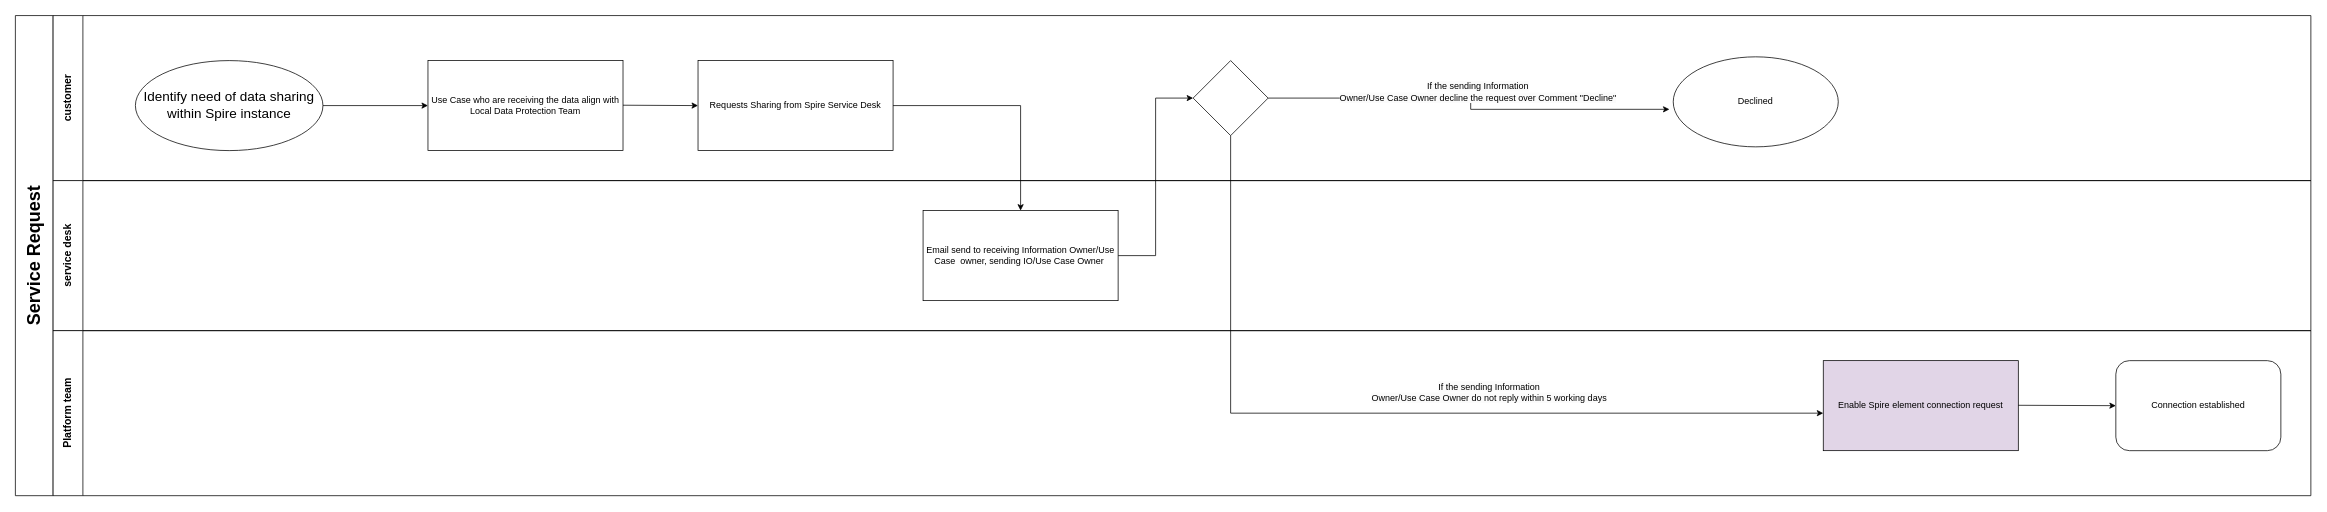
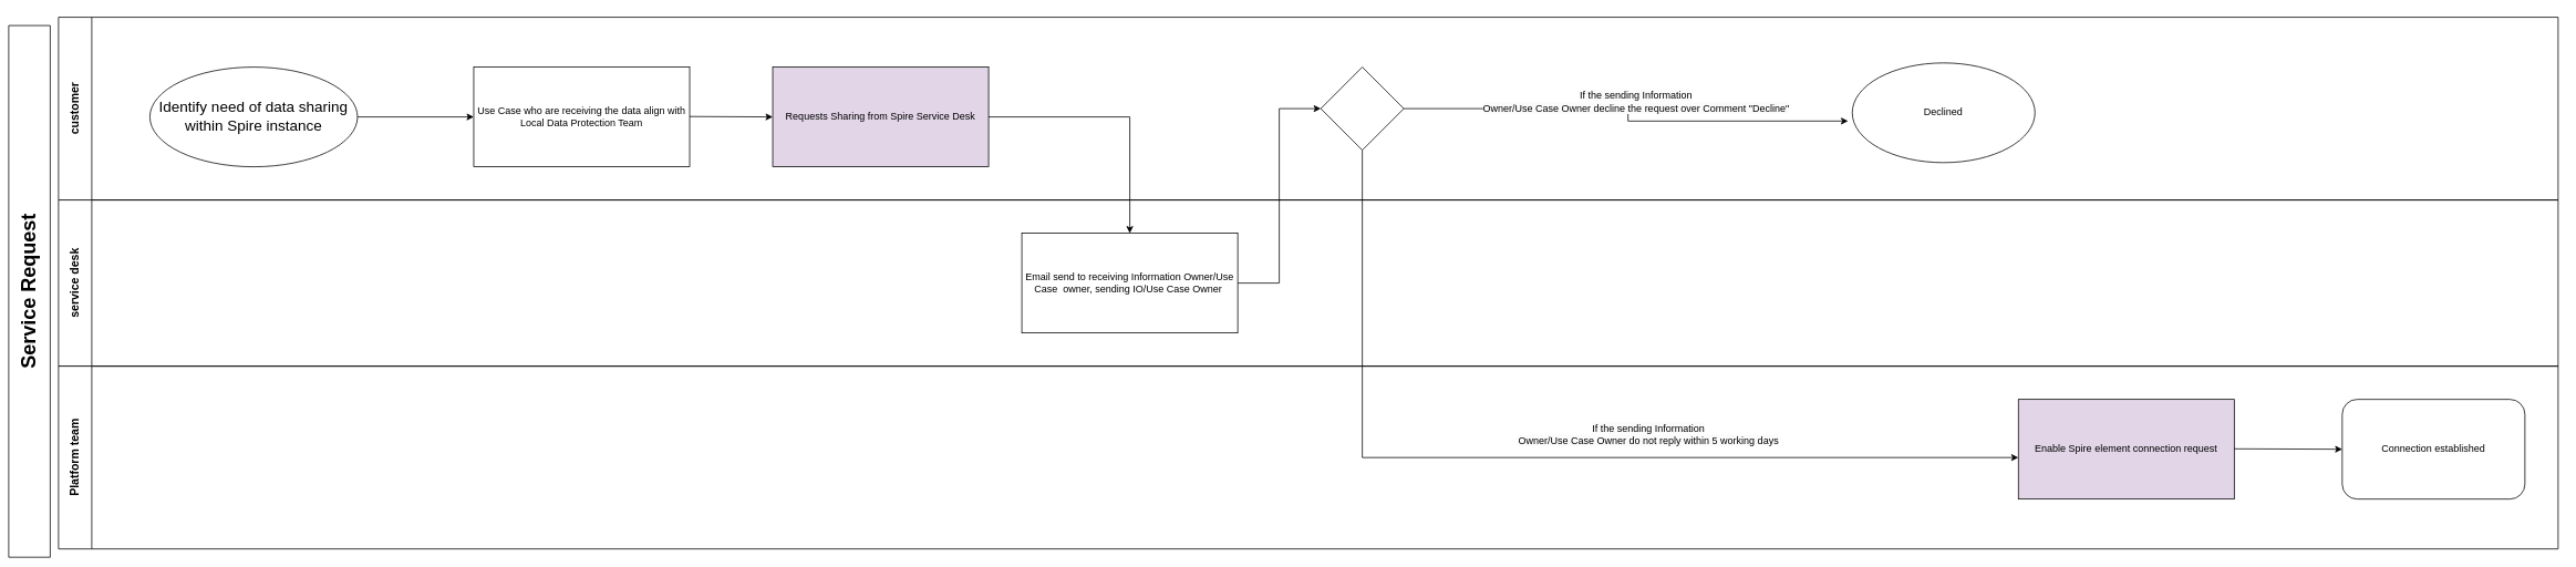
  <mxCell id="0" />
  <mxCell id="1" parent="0" />
  <mxCell id="2" value="&lt;font style=&quot;font-size: 18px;&quot;&gt;Identify need of data sharing within Spire instance&lt;/font&gt;" style="ellipse;whiteSpace=wrap;html=1;" parent="1" vertex="1"><mxGeometry x="180" y="80" width="250" height="120" as="geometry" /></mxCell>
  <mxCell id="3" value="Use Case who are receiving the data align with Local Data Protection Team" style="rounded=0;whiteSpace=wrap;html=1;" parent="1" vertex="1"><mxGeometry x="570" y="80" width="260" height="120" as="geometry" /></mxCell>
- <mxCell id="4" value="Requests Sharing from Spire Service Desk" style="rounded=0;whiteSpace=wrap;html=1;" parent="1" vertex="1"><mxGeometry x="930" y="80" width="260" height="120" as="geometry" /></mxCell>
+ <mxCell id="4" value="Requests Sharing from Spire Service Desk" style="rounded=0;whiteSpace=wrap;html=1;fillColor=#e1d5e7;" parent="1" vertex="1"><mxGeometry x="930" y="80" width="260" height="120" as="geometry" /></mxCell>
  <mxCell id="5" value="Enable Spire element connection request" style="rounded=0;whiteSpace=wrap;html=1;fillColor=#e1d5e7;" parent="1" vertex="1"><mxGeometry x="2430" y="480" width="260" height="120" as="geometry" /></mxCell>
  <mxCell id="6" value="Connection established" style="whiteSpace=wrap;html=1;rounded=1;" parent="1" vertex="1"><mxGeometry x="2820" y="480" width="220" height="120" as="geometry" /></mxCell>
  <mxCell id="7" style="edgeStyle=orthogonalEdgeStyle;rounded=0;orthogonalLoop=1;jettySize=auto;html=1;exitX=1;exitY=0.5;exitDx=0;exitDy=0;entryX=0;entryY=0.5;entryDx=0;entryDy=0;" edge="1" parent="1" source="8" target="15"><mxGeometry relative="1" as="geometry"><mxPoint x="1660" y="230" as="targetPoint" /></mxGeometry></mxCell>
  <mxCell id="8" value="Email send to receiving Information Owner/Use Case&amp;nbsp; owner, sending IO/Use Case Owner&amp;nbsp;" style="rounded=0;whiteSpace=wrap;html=1;" parent="1" vertex="1"><mxGeometry x="1230" y="280" width="260" height="120" as="geometry" /></mxCell>
  <mxCell id="9" value="" style="endArrow=classic;html=1;rounded=0;exitX=1;exitY=0.5;exitDx=0;exitDy=0;entryX=0;entryY=0.5;entryDx=0;entryDy=0;" parent="1" source="2" target="3" edge="1"><mxGeometry width="50" height="50" relative="1" as="geometry"><mxPoint x="570" y="360" as="sourcePoint" /><mxPoint x="620" y="310" as="targetPoint" /></mxGeometry></mxCell>
  <mxCell id="10" value="" style="endArrow=classic;html=1;rounded=0;exitX=1;exitY=0.5;exitDx=0;exitDy=0;" parent="1" edge="1"><mxGeometry width="50" height="50" relative="1" as="geometry"><mxPoint x="830" y="139.5" as="sourcePoint" /><mxPoint x="930" y="140" as="targetPoint" /></mxGeometry></mxCell>
  <mxCell id="11" value="" style="endArrow=classic;html=1;rounded=0;exitX=1;exitY=0.5;exitDx=0;exitDy=0;entryX=0.5;entryY=0;entryDx=0;entryDy=0;" parent="1" source="4" target="8" edge="1"><mxGeometry width="50" height="50" relative="1" as="geometry"><mxPoint x="570" y="360" as="sourcePoint" /><mxPoint x="620" y="310" as="targetPoint" /><Array as="points"><mxPoint x="1360" y="140" /></Array></mxGeometry></mxCell>
  <mxCell id="12" value="" style="endArrow=classic;html=1;rounded=0;exitX=1;exitY=0.5;exitDx=0;exitDy=0;entryX=0;entryY=0.5;entryDx=0;entryDy=0;" parent="1" target="6" edge="1"><mxGeometry width="50" height="50" relative="1" as="geometry"><mxPoint x="2690" y="539.5" as="sourcePoint" /><mxPoint x="2760" y="540" as="targetPoint" /></mxGeometry></mxCell>
  <mxCell id="13" value="&lt;font style=&quot;font-size: 14px;&quot;&gt;customer&lt;/font&gt;" style="swimlane;horizontal=0;whiteSpace=wrap;html=1;startSize=40;" parent="1" vertex="1"><mxGeometry x="70" y="20" width="3010" height="220" as="geometry" /></mxCell>
  <mxCell id="14" style="edgeStyle=orthogonalEdgeStyle;rounded=0;orthogonalLoop=1;jettySize=auto;html=1;exitX=0.5;exitY=1;exitDx=0;exitDy=0;" edge="1" parent="13" source="15"><mxGeometry relative="1" as="geometry"><mxPoint x="2360" y="530" as="targetPoint" /><Array as="points"><mxPoint x="1570" y="530" /></Array></mxGeometry></mxCell>
  <mxCell id="15" value="" style="rhombus;whiteSpace=wrap;html=1;" vertex="1" parent="13"><mxGeometry x="1520" y="60" width="100" height="100" as="geometry" /></mxCell>
  <mxCell id="16" value="Declined" style="ellipse;whiteSpace=wrap;html=1;" vertex="1" parent="13"><mxGeometry x="2160" y="55" width="220" height="120" as="geometry" /></mxCell>
  <mxCell id="17" value="" style="edgeStyle=orthogonalEdgeStyle;rounded=0;orthogonalLoop=1;jettySize=auto;html=1;entryX=-0.023;entryY=0.583;entryDx=0;entryDy=0;entryPerimeter=0;" edge="1" parent="13" source="15" target="16"><mxGeometry x="-0.002" relative="1" as="geometry"><mxPoint x="1793.9" y="110.04" as="targetPoint" /><mxPoint as="offset" /></mxGeometry></mxCell>
  <mxCell id="18" value="&lt;br&gt;&lt;br style=&quot;forced-color-adjust: none; color: rgb(0, 0, 0); font-family: Helvetica; font-size: 11px; font-style: normal; font-variant-ligatures: normal; font-variant-caps: normal; font-weight: 400; letter-spacing: normal; orphans: 2; text-align: center; text-indent: 0px; text-transform: none; widows: 2; word-spacing: 0px; -webkit-text-stroke-width: 0px; white-space: nowrap; text-decoration-thickness: initial; text-decoration-style: initial; text-decoration-color: initial;&quot;&gt;&lt;span style=&quot;forced-color-adjust: none; color: rgb(0, 0, 0); font-family: Helvetica; font-style: normal; font-variant-ligatures: normal; font-variant-caps: normal; font-weight: 400; letter-spacing: normal; orphans: 2; text-align: center; text-indent: 0px; text-transform: none; widows: 2; word-spacing: 0px; -webkit-text-stroke-width: 0px; white-space: normal; text-decoration-thickness: initial; text-decoration-style: initial; text-decoration-color: initial; font-size: 12px; background-color: rgb(251, 251, 251); float: none; display: inline !important;&quot;&gt;If the sending Information&lt;/span&gt;&lt;div style=&quot;forced-color-adjust: none; color: rgb(0, 0, 0); font-family: Helvetica; font-style: normal; font-variant-ligatures: normal; font-variant-caps: normal; font-weight: 400; letter-spacing: normal; orphans: 2; text-align: center; text-indent: 0px; text-transform: none; widows: 2; word-spacing: 0px; -webkit-text-stroke-width: 0px; white-space: normal; text-decoration-thickness: initial; text-decoration-style: initial; text-decoration-color: initial; font-size: 12px; background-color: rgb(251, 251, 251);&quot;&gt;Owner/Use Case Owner decline the request over Comment &quot;Decline&quot;&lt;/div&gt;&lt;div&gt;&lt;br/&gt;&lt;/div&gt;" style="text;html=1;align=center;verticalAlign=middle;whiteSpace=wrap;rounded=0;" vertex="1" parent="13"><mxGeometry x="1655" y="80" width="490" height="30" as="geometry" /></mxCell>
  <mxCell id="19" value="&lt;font style=&quot;font-size: 14px;&quot;&gt;service desk&lt;/font&gt;" style="swimlane;horizontal=0;whiteSpace=wrap;html=1;startSize=40;" parent="1" vertex="1"><mxGeometry x="70" y="240" width="3010" height="200" as="geometry" /></mxCell>
  <mxCell id="20" value="&lt;font style=&quot;font-size: 14px;&quot;&gt;Platform team&lt;/font&gt;" style="swimlane;horizontal=0;whiteSpace=wrap;html=1;startSize=40;" parent="1" vertex="1"><mxGeometry x="70" y="440" width="3010" height="220" as="geometry" /></mxCell>
  <mxCell id="21" value="&lt;br&gt;&lt;br style=&quot;forced-color-adjust: none; color: rgb(0, 0, 0); font-family: Helvetica; font-size: 11px; font-style: normal; font-variant-ligatures: normal; font-variant-caps: normal; font-weight: 400; letter-spacing: normal; orphans: 2; text-align: center; text-indent: 0px; text-transform: none; widows: 2; word-spacing: 0px; -webkit-text-stroke-width: 0px; white-space: nowrap; text-decoration-thickness: initial; text-decoration-style: initial; text-decoration-color: initial;&quot;&gt;&lt;span style=&quot;forced-color-adjust: none; color: rgb(0, 0, 0); font-family: Helvetica; font-style: normal; font-variant-ligatures: normal; font-variant-caps: normal; font-weight: 400; letter-spacing: normal; orphans: 2; text-align: center; text-indent: 0px; text-transform: none; widows: 2; word-spacing: 0px; -webkit-text-stroke-width: 0px; white-space: normal; text-decoration-thickness: initial; text-decoration-style: initial; text-decoration-color: initial; font-size: 12px; background-color: rgb(251, 251, 251); float: none; display: inline !important;&quot;&gt;If the sending Information&lt;/span&gt;&lt;div style=&quot;forced-color-adjust: none; color: rgb(0, 0, 0); font-family: Helvetica; font-style: normal; font-variant-ligatures: normal; font-variant-caps: normal; font-weight: 400; letter-spacing: normal; orphans: 2; text-align: center; text-indent: 0px; text-transform: none; widows: 2; word-spacing: 0px; -webkit-text-stroke-width: 0px; white-space: normal; text-decoration-thickness: initial; text-decoration-style: initial; text-decoration-color: initial; font-size: 12px; background-color: rgb(251, 251, 251);&quot;&gt;Owner/Use Case Owner do not reply within 5 working days&lt;/div&gt;&lt;div&gt;&lt;br&gt;&lt;/div&gt;" style="text;html=1;align=center;verticalAlign=middle;whiteSpace=wrap;rounded=0;" vertex="1" parent="20"><mxGeometry x="1670" y="60" width="490" height="30" as="geometry" /></mxCell>
- <mxCell id="22" value="&lt;font style=&quot;font-size: 24px;&quot;&gt;Service Request&lt;/font&gt;" style="swimlane;horizontal=0;whiteSpace=wrap;html=1;startSize=60;" parent="1" vertex="1"><mxGeometry x="20" y="20" width="50" height="640" as="geometry" /></mxCell>
+ <mxCell id="22" value="&lt;font style=&quot;font-size: 24px;&quot;&gt;Service Request&lt;/font&gt;" style="swimlane;horizontal=0;whiteSpace=wrap;html=1;startSize=60;" parent="1" vertex="1"><mxGeometry x="10" y="30" width="50" height="640" as="geometry" /></mxCell>
